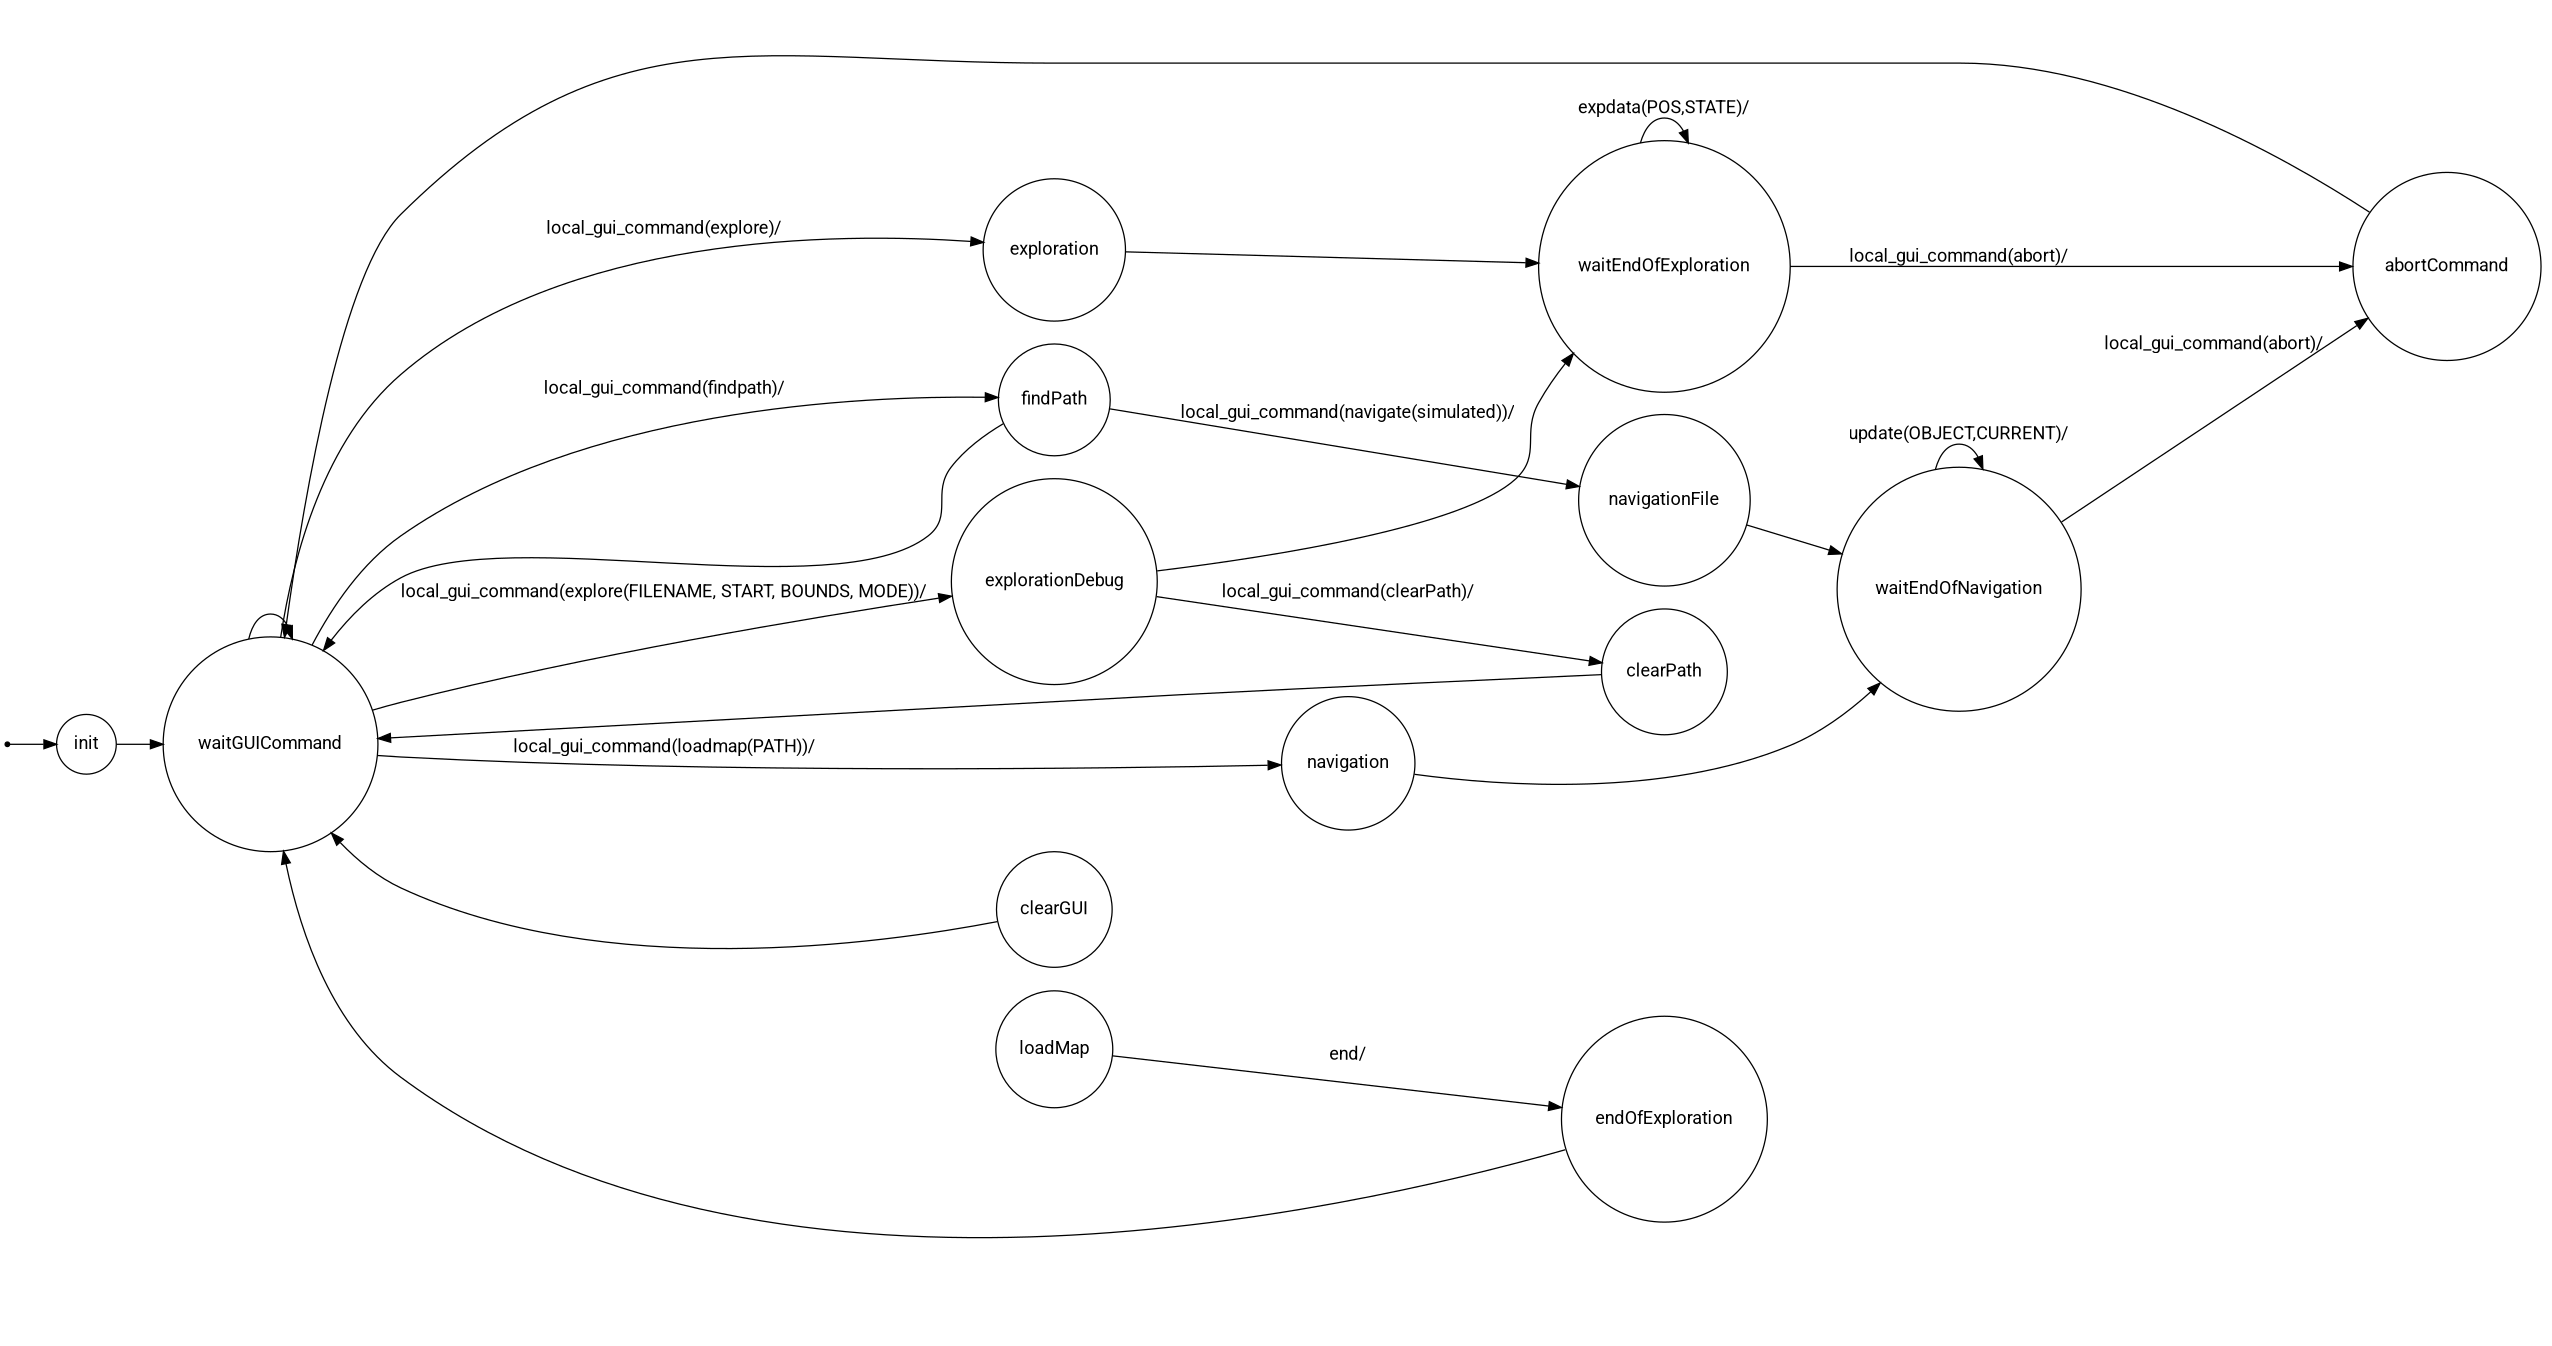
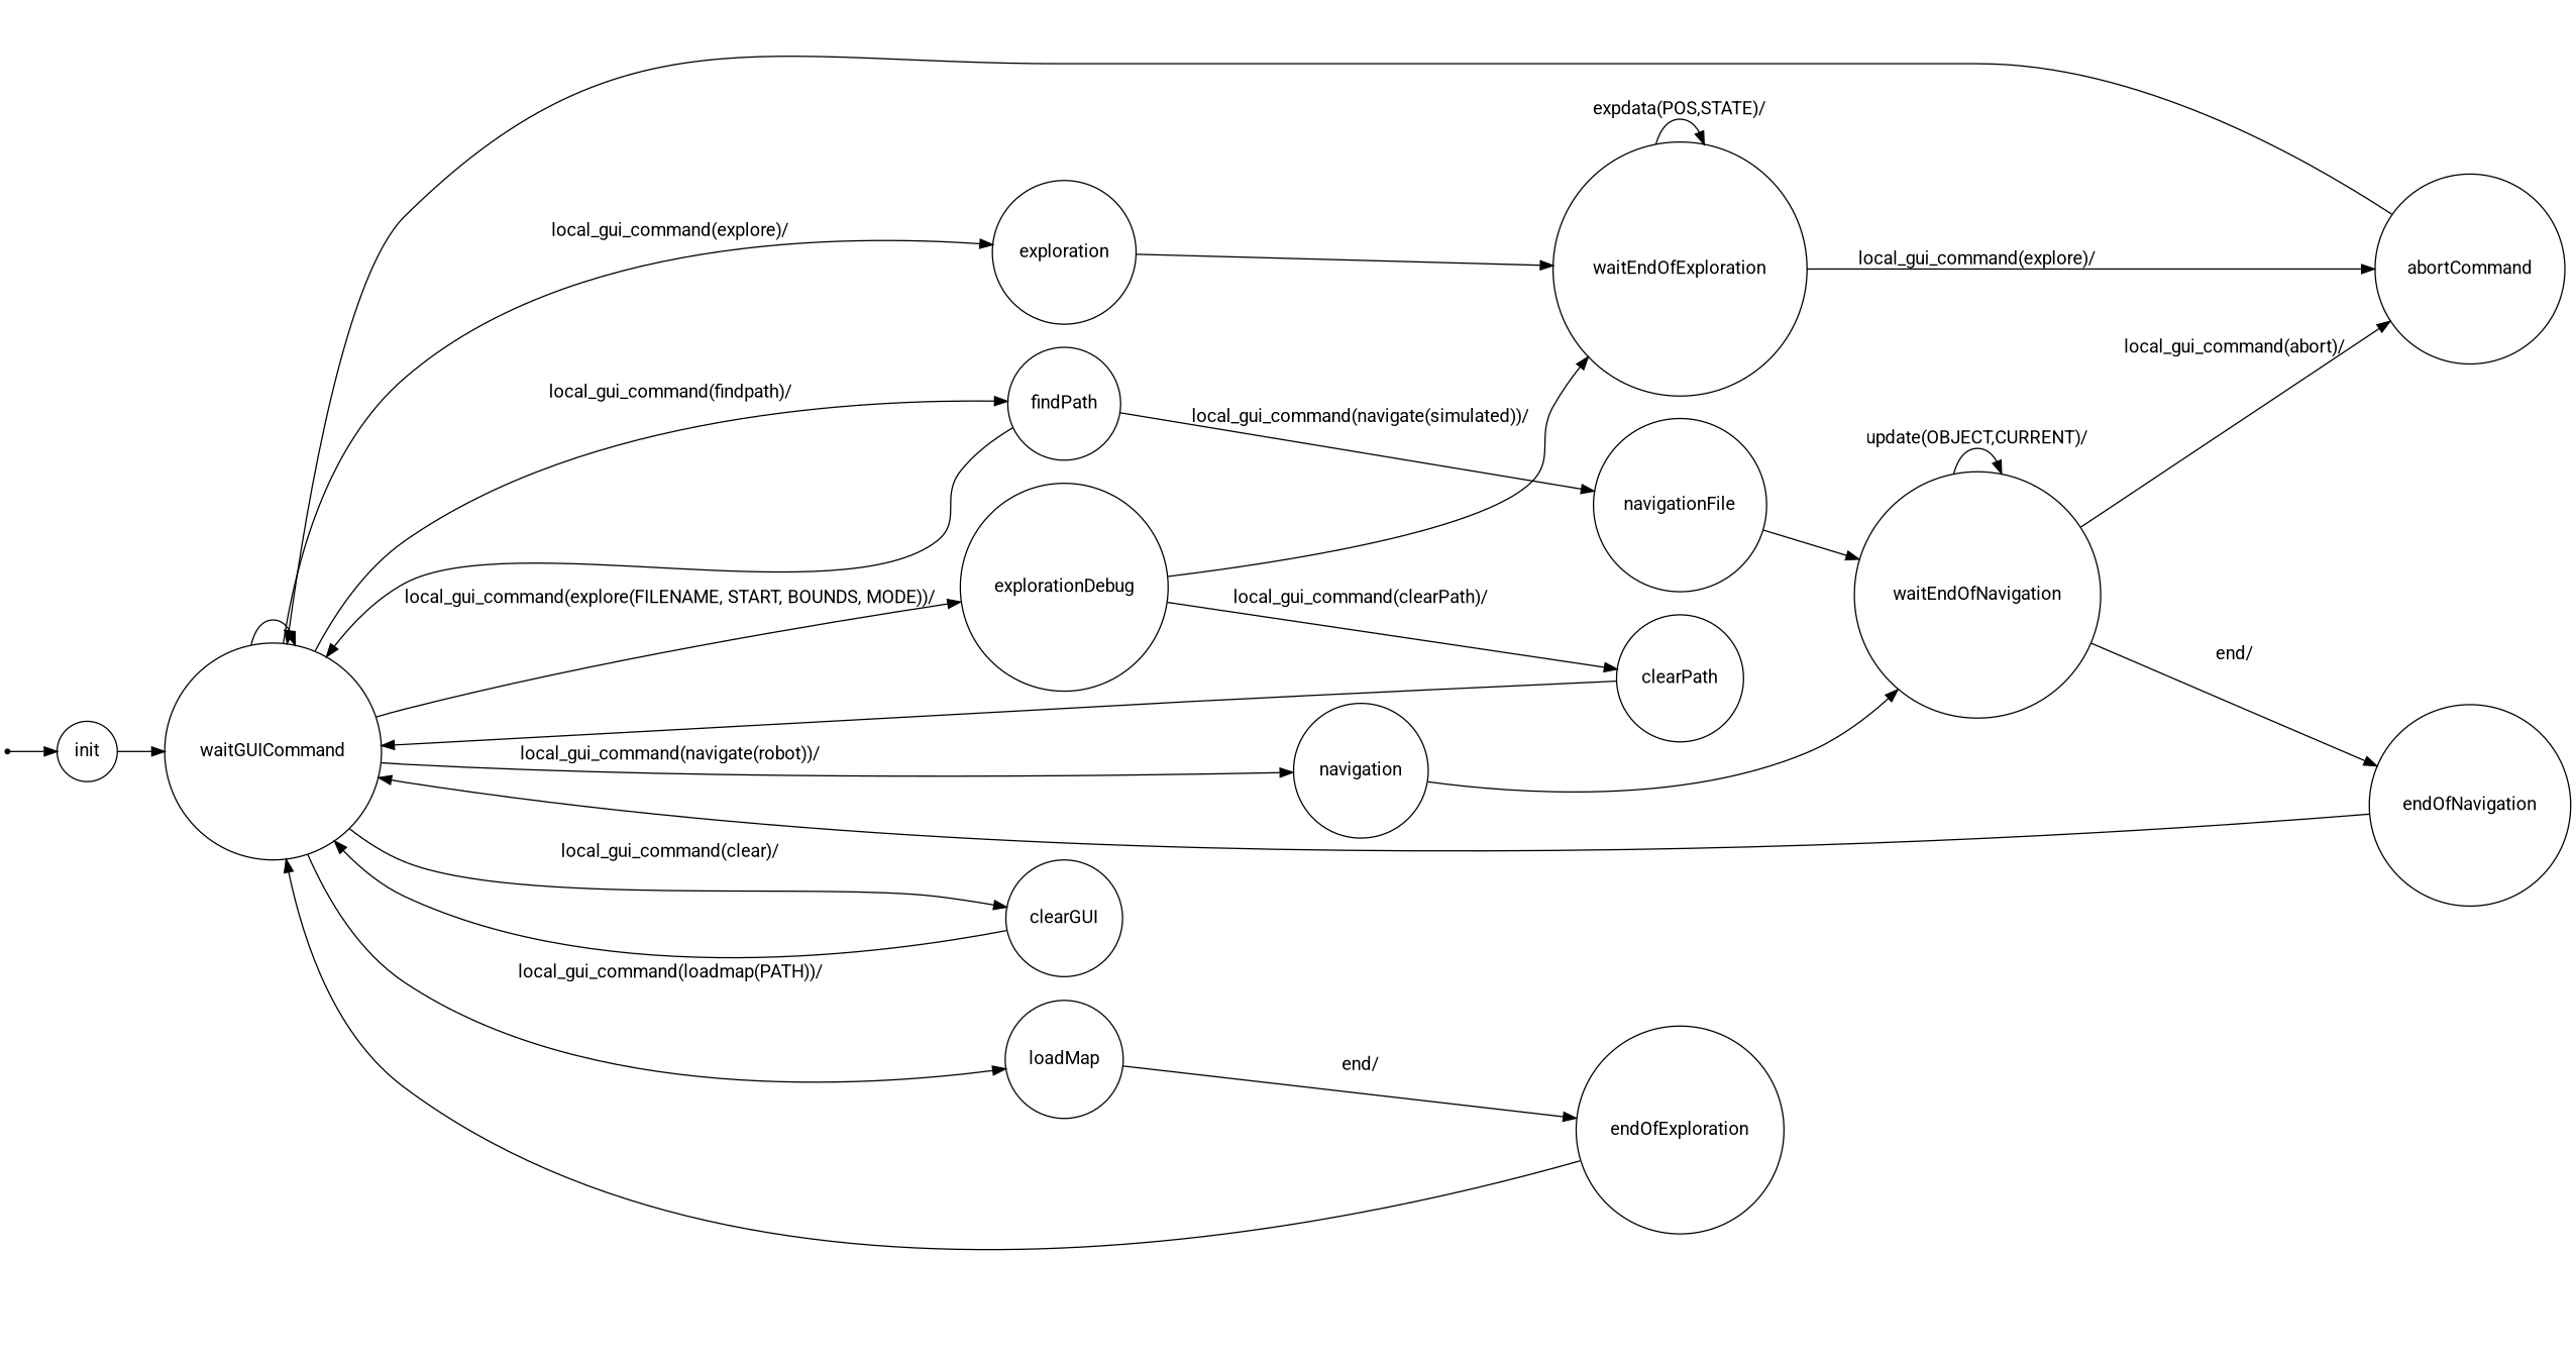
  digraph {
    fontname=Roboto
    rankdir=LR
    node [fontname=Roboto shape=circle]
    edge [fontname=Roboto]
    iniziale [shape=point]
    init
    waitGUICommand
    navigation
    exploration
    clearGUI
    loadMap
    explorationDebug
    findPath
    waitEndOfNavigation
    waitEndOfExploration
    endOfExploration
    clearPath
    navigationFile
    abortCommand
+   endOfNavigation
    iniziale -> init
    init -> waitGUICommand
    waitGUICommand -> waitGUICommand
-   waitGUICommand -> navigation [label="local_gui_command(loadmap(PATH))/"]
+   waitGUICommand -> navigation [label="local_gui_command(navigate(robot))/"]
    waitGUICommand -> exploration [label="local_gui_command(explore)/"]
+   waitGUICommand -> clearGUI [label="local_gui_command(clear)/"]
+   waitGUICommand -> loadMap [label="local_gui_command(loadmap(PATH))/"]
    waitGUICommand -> explorationDebug [label="local_gui_command(explore(FILENAME, START, BOUNDS, MODE))/"]
    waitGUICommand -> findPath [label="local_gui_command(findpath)/"]
    navigation -> waitEndOfNavigation
    exploration -> waitEndOfExploration
    clearGUI -> waitGUICommand
    loadMap -> endOfExploration [label="end/"]
    explorationDebug -> waitEndOfExploration
    explorationDebug -> clearPath [label="local_gui_command(clearPath)/"]
    findPath -> waitGUICommand
    findPath -> navigationFile [label="local_gui_command(navigate(simulated))/"]
    waitEndOfNavigation -> waitEndOfNavigation [label="update(OBJECT,CURRENT)/"]
    waitEndOfNavigation -> abortCommand [label="local_gui_command(abort)/"]
+   waitEndOfNavigation -> endOfNavigation [label="end/"]
    waitEndOfExploration -> waitEndOfExploration [label="expdata(POS,STATE)/"]
-   waitEndOfExploration -> abortCommand [label="local_gui_command(abort)/"]
+   waitEndOfExploration -> abortCommand [label="local_gui_command(explore)/"]
    endOfExploration -> waitGUICommand
    clearPath -> waitGUICommand
    navigationFile -> waitEndOfNavigation
    abortCommand -> waitGUICommand
+   endOfNavigation -> waitGUICommand
  }
